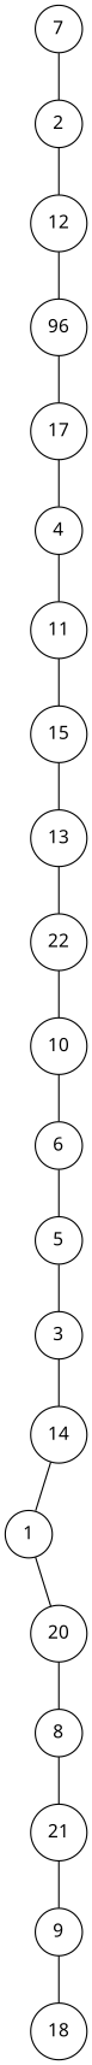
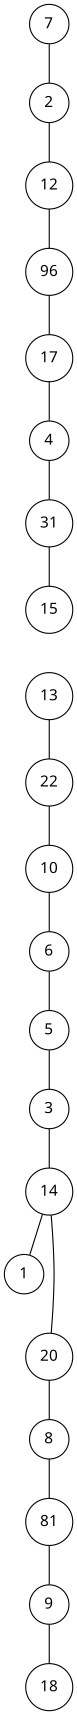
  graph {
    fontname="Noto Sans"
    node [fillcolor=white fontname="Noto Sans" shape=circle]
    edge [fontname="Noto Sans"]
    1
    20
    8
    2
    12
    n6 [label=96]
    3
    14
    4
-   11
+   11 [label=31]
    15
    5
    6
    7
-   21
+   21 [label=81]
    9
    18
    10
    13
    17
    22
-   1 -- 20
+   14 -- 20
    20 -- 8
    8 -- 21
    2 -- 12
    12 -- n6
    n6 -- 17
    3 -- 14
    14 -- 1
    4 -- 11
    11 -- 15
-   15 -- 13
    5 -- 3
    6 -- 5
    7 -- 2
    21 -- 9
    9 -- 18
    10 -- 6
    13 -- 22
    17 -- 4
    22 -- 10
  }
